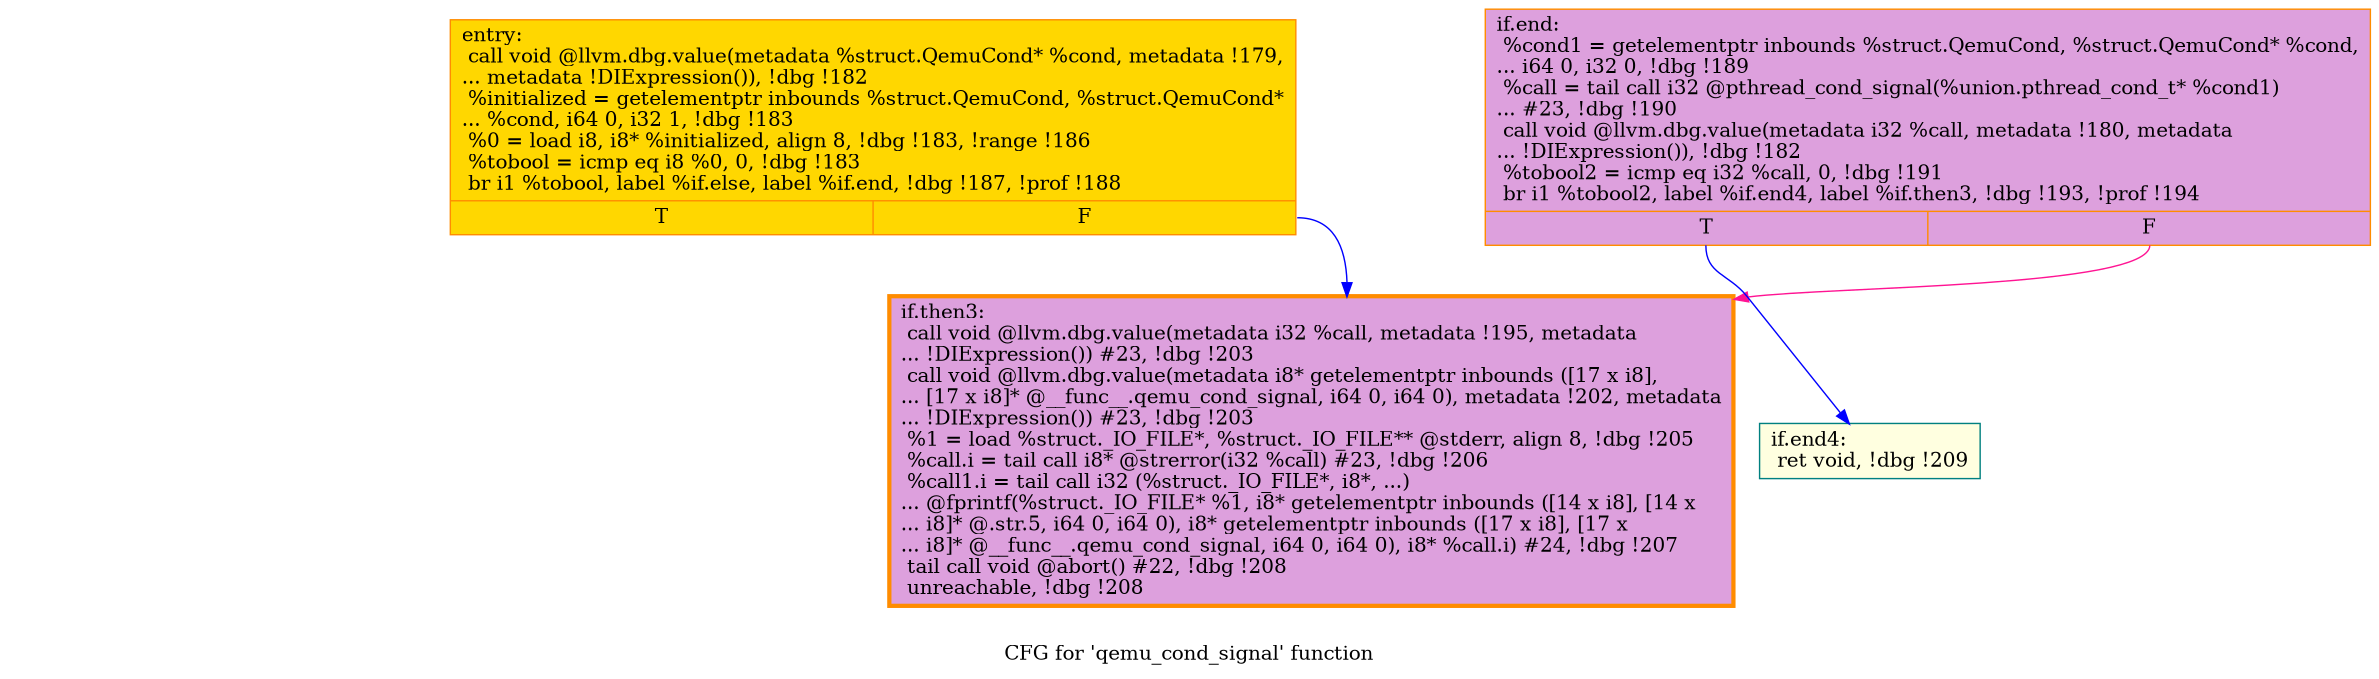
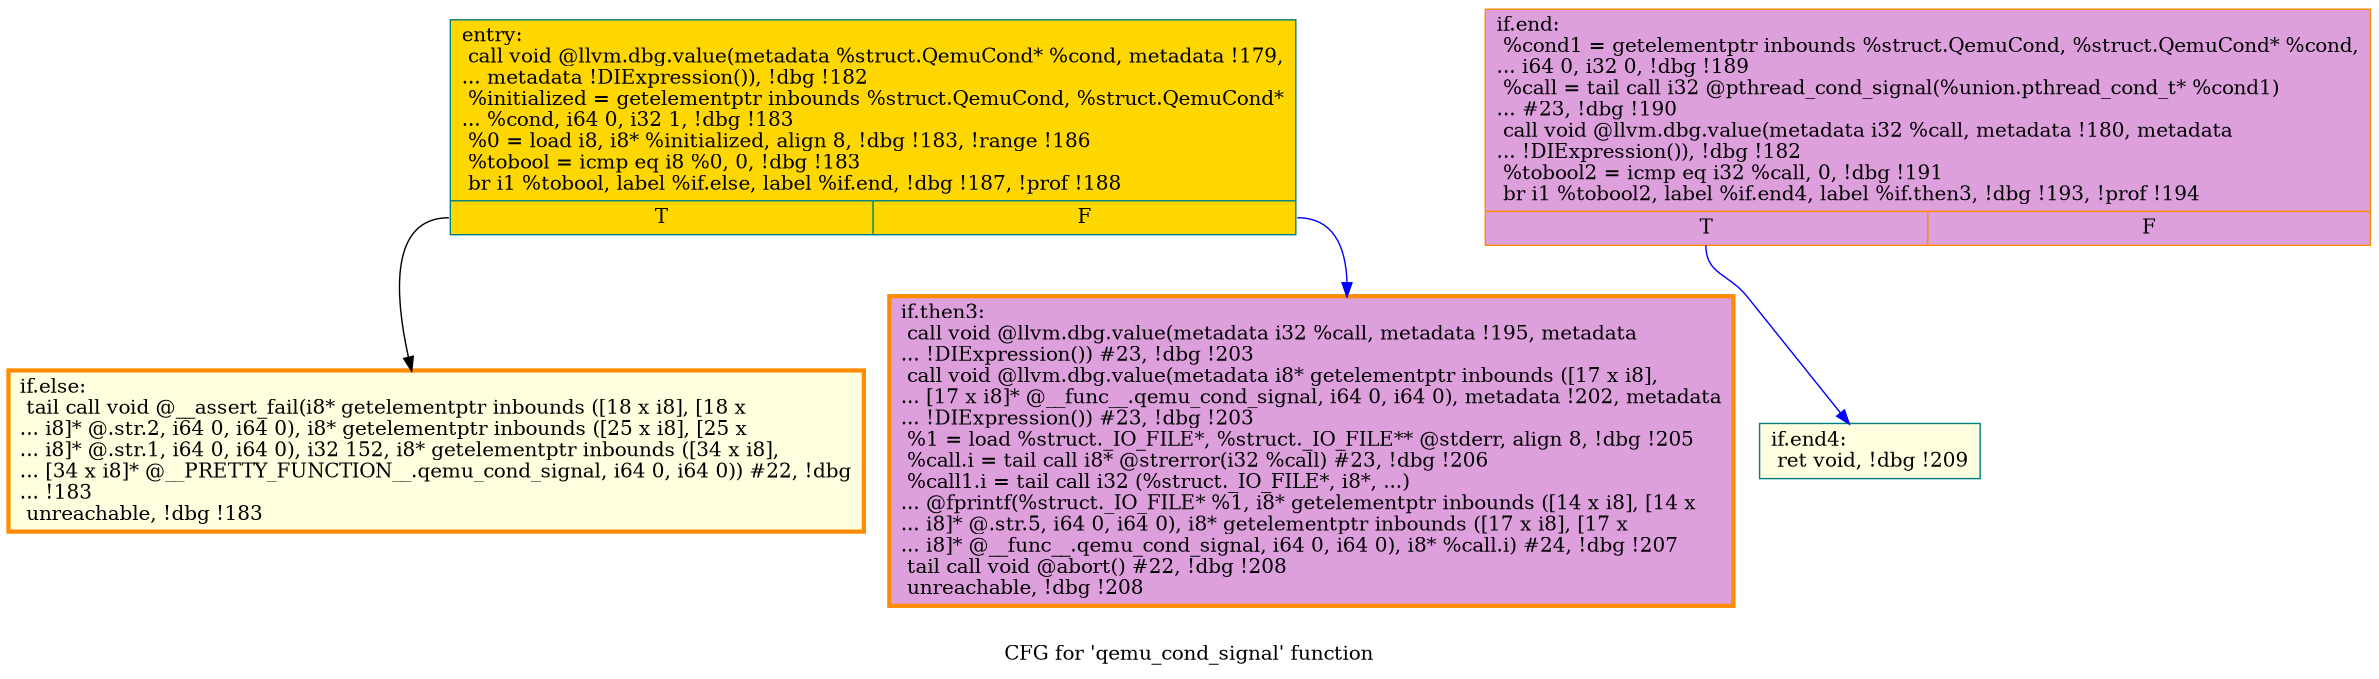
  digraph {
    label="CFG for 'qemu_cond_signal' function"
    node [color=darkorange fillcolor=lightyellow shape=record style=filled]
    edge [color=blue tailport=s0]
-   n1 [fillcolor=gold label="{entry:\l  call void @llvm.dbg.value(metadata %struct.QemuCond* %cond, metadata !179,\l... metadata !DIExpression()), !dbg !182\l  %initialized = getelementptr inbounds %struct.QemuCond, %struct.QemuCond*\l... %cond, i64 0, i32 1, !dbg !183\l  %0 = load i8, i8* %initialized, align 8, !dbg !183, !range !186\l  %tobool = icmp eq i8 %0, 0, !dbg !183\l  br i1 %tobool, label %if.else, label %if.end, !dbg !187, !prof !188\l|{<s0>T|<s1>F}}"]
+   n1 [color=teal fillcolor=gold label="{entry:\l  call void @llvm.dbg.value(metadata %struct.QemuCond* %cond, metadata !179,\l... metadata !DIExpression()), !dbg !182\l  %initialized = getelementptr inbounds %struct.QemuCond, %struct.QemuCond*\l... %cond, i64 0, i32 1, !dbg !183\l  %0 = load i8, i8* %initialized, align 8, !dbg !183, !range !186\l  %tobool = icmp eq i8 %0, 0, !dbg !183\l  br i1 %tobool, label %if.else, label %if.end, !dbg !187, !prof !188\l|{<s0>T|<s1>F}}"]
+   n2 [label="{if.else:                                          \l  tail call void @__assert_fail(i8* getelementptr inbounds ([18 x i8], [18 x\l... i8]* @.str.2, i64 0, i64 0), i8* getelementptr inbounds ([25 x i8], [25 x\l... i8]* @.str.1, i64 0, i64 0), i32 152, i8* getelementptr inbounds ([34 x i8],\l... [34 x i8]* @__PRETTY_FUNCTION__.qemu_cond_signal, i64 0, i64 0)) #22, !dbg\l... !183\l  unreachable, !dbg !183\l}" penwidth=3.0]
    n3 [fillcolor=plum label="{if.then3:                                         \l  call void @llvm.dbg.value(metadata i32 %call, metadata !195, metadata\l... !DIExpression()) #23, !dbg !203\l  call void @llvm.dbg.value(metadata i8* getelementptr inbounds ([17 x i8],\l... [17 x i8]* @__func__.qemu_cond_signal, i64 0, i64 0), metadata !202, metadata\l... !DIExpression()) #23, !dbg !203\l  %1 = load %struct._IO_FILE*, %struct._IO_FILE** @stderr, align 8, !dbg !205\l  %call.i = tail call i8* @strerror(i32 %call) #23, !dbg !206\l  %call1.i = tail call i32 (%struct._IO_FILE*, i8*, ...)\l... @fprintf(%struct._IO_FILE* %1, i8* getelementptr inbounds ([14 x i8], [14 x\l... i8]* @.str.5, i64 0, i64 0), i8* getelementptr inbounds ([17 x i8], [17 x\l... i8]* @__func__.qemu_cond_signal, i64 0, i64 0), i8* %call.i) #24, !dbg !207\l  tail call void @abort() #22, !dbg !208\l  unreachable, !dbg !208\l}" penwidth=3.0]
    n4 [fillcolor=plum label="{if.end:                                           \l  %cond1 = getelementptr inbounds %struct.QemuCond, %struct.QemuCond* %cond,\l... i64 0, i32 0, !dbg !189\l  %call = tail call i32 @pthread_cond_signal(%union.pthread_cond_t* %cond1)\l... #23, !dbg !190\l  call void @llvm.dbg.value(metadata i32 %call, metadata !180, metadata\l... !DIExpression()), !dbg !182\l  %tobool2 = icmp eq i32 %call, 0, !dbg !191\l  br i1 %tobool2, label %if.end4, label %if.then3, !dbg !193, !prof !194\l|{<s0>T|<s1>F}}"]
    n5 [color=teal label="{if.end4:                                          \l  ret void, !dbg !209\l}"]
+   n1 -> n2 [color=black]
    n1 -> n3 [tailport=s1]
-   n4 -> n3 [color=deeppink tailport=s1]
    n4 -> n5
  }
